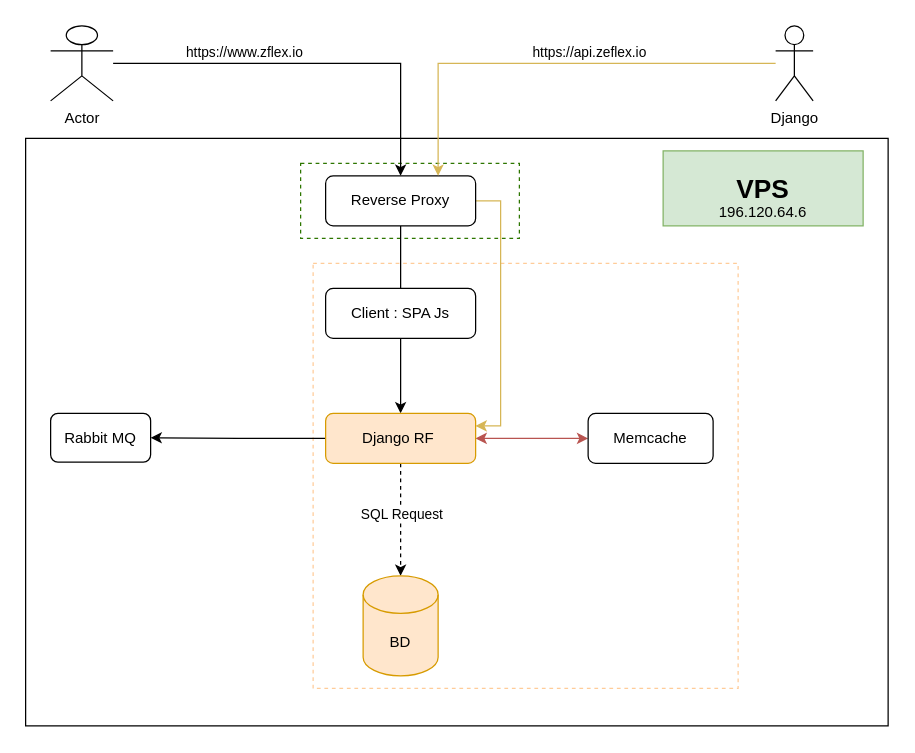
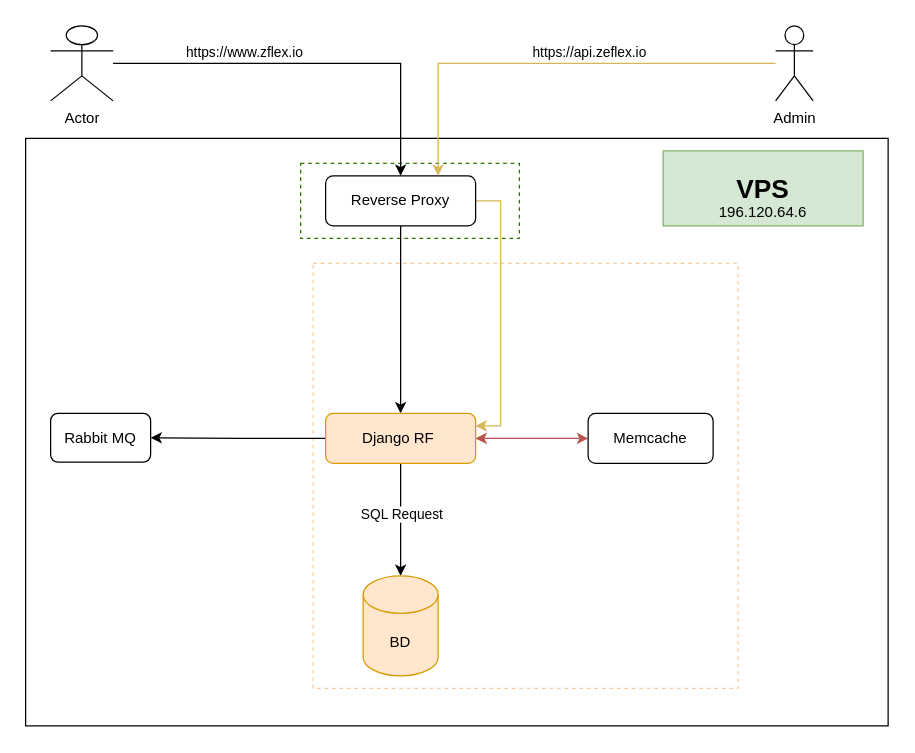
  <mxCell id="0" />
  <mxCell id="1" parent="0" />
  <mxCell id="2" value="" style="rounded=0;whiteSpace=wrap;html=1;align=center;" vertex="1" parent="1"><mxGeometry x="20" y="110" width="690" height="470" as="geometry" /></mxCell>
  <mxCell id="3" value="" style="rounded=0;whiteSpace=wrap;html=1;fontSize=11;align=center;fillColor=none;dashed=1;strokeColor=#FFCC99;" vertex="1" parent="1"><mxGeometry x="250" y="210" width="340" height="340" as="geometry" /></mxCell>
  <mxCell id="4" value="" style="rounded=0;whiteSpace=wrap;html=1;dashed=1;fontSize=11;strokeColor=#2D7600;fillColor=none;align=center;fontColor=#ffffff;" vertex="1" parent="1"><mxGeometry x="240" y="130" width="175" height="60" as="geometry" /></mxCell>
  <mxCell id="5" style="edgeStyle=orthogonalEdgeStyle;rounded=0;orthogonalLoop=1;jettySize=auto;html=1;" edge="1" parent="1" source="7" target="12"><mxGeometry relative="1" as="geometry"><Array as="points"><mxPoint x="320" y="280" /><mxPoint x="320" y="280" /></Array></mxGeometry></mxCell>
  <mxCell id="6" style="edgeStyle=orthogonalEdgeStyle;rounded=0;orthogonalLoop=1;jettySize=auto;html=1;entryX=1;entryY=0.25;entryDx=0;entryDy=0;fontSize=12;fillColor=#fff2cc;strokeColor=#d6b656;" edge="1" parent="1" source="7" target="12"><mxGeometry relative="1" as="geometry"><Array as="points"><mxPoint x="400" y="160" /><mxPoint x="400" y="340" /></Array></mxGeometry></mxCell>
  <mxCell id="7" value="Reverse Proxy" style="rounded=1;whiteSpace=wrap;html=1;" vertex="1" parent="1"><mxGeometry x="260" y="140" width="120" height="40" as="geometry" /></mxCell>
- <mxCell id="8" style="edgeStyle=orthogonalEdgeStyle;rounded=0;orthogonalLoop=1;jettySize=auto;html=1;dashed=1;" edge="1" parent="1" source="12" target="14"><mxGeometry relative="1" as="geometry"><Array as="points"><mxPoint x="320" y="494" /></Array></mxGeometry></mxCell>
+ <mxCell id="8" style="edgeStyle=orthogonalEdgeStyle;rounded=0;orthogonalLoop=1;jettySize=auto;html=1;" edge="1" parent="1" source="12" target="14"><mxGeometry relative="1" as="geometry"><Array as="points"><mxPoint x="320" y="494" /></Array></mxGeometry></mxCell>
  <mxCell id="9" value="SQL Request" style="edgeLabel;html=1;align=center;verticalAlign=middle;resizable=0;points=[];" vertex="1" connectable="0" parent="8"><mxGeometry x="-0.226" relative="1" as="geometry"><mxPoint y="5" as="offset" /></mxGeometry></mxCell>
  <mxCell id="10" style="edgeStyle=orthogonalEdgeStyle;rounded=0;orthogonalLoop=1;jettySize=auto;html=1;startArrow=classic;startFill=1;fillColor=#f8cecc;strokeColor=#b85450;" edge="1" parent="1" source="12" target="13"><mxGeometry relative="1" as="geometry" /></mxCell>
  <mxCell id="11" style="edgeStyle=orthogonalEdgeStyle;rounded=0;orthogonalLoop=1;jettySize=auto;html=1;entryX=1;entryY=0.5;entryDx=0;entryDy=0;" edge="1" parent="1" source="12" target="15"><mxGeometry relative="1" as="geometry" /></mxCell>
  <mxCell id="12" value="Django RF&amp;nbsp;" style="rounded=1;whiteSpace=wrap;html=1;fillColor=#ffe6cc;strokeColor=#d79b00;" vertex="1" parent="1"><mxGeometry x="260" y="330" width="120" height="40" as="geometry" /></mxCell>
  <mxCell id="13" value="Memcache" style="rounded=1;whiteSpace=wrap;html=1;" vertex="1" parent="1"><mxGeometry x="470" y="330" width="100" height="40" as="geometry" /></mxCell>
  <mxCell id="14" value="BD" style="shape=cylinder3;whiteSpace=wrap;html=1;boundedLbl=1;backgroundOutline=1;size=15;fillColor=#ffe6cc;strokeColor=#d79b00;" vertex="1" parent="1"><mxGeometry x="290" y="460" width="60" height="80" as="geometry" /></mxCell>
  <mxCell id="15" value="Rabbit MQ" style="rounded=1;whiteSpace=wrap;html=1;" vertex="1" parent="1"><mxGeometry x="40" y="330" width="80" height="39" as="geometry" /></mxCell>
  <mxCell id="16" style="edgeStyle=orthogonalEdgeStyle;rounded=0;orthogonalLoop=1;jettySize=auto;html=1;entryX=0.5;entryY=0;entryDx=0;entryDy=0;" edge="1" parent="1" source="18" target="7"><mxGeometry relative="1" as="geometry" /></mxCell>
  <mxCell id="17" value="https://www.zflex.io" style="edgeLabel;html=1;align=center;verticalAlign=middle;resizable=0;points=[];" vertex="1" connectable="0" parent="16"><mxGeometry x="-0.245" relative="1" as="geometry"><mxPoint x="-17" y="-10" as="offset" /></mxGeometry></mxCell>
  <mxCell id="18" value="Actor" style="shape=umlActor;verticalLabelPosition=bottom;verticalAlign=top;html=1;outlineConnect=0;" vertex="1" parent="1"><mxGeometry x="40" y="20" width="50" height="60" as="geometry" /></mxCell>
- <mxCell id="19" value="Client : SPA Js" style="rounded=1;whiteSpace=wrap;html=1;align=center;" vertex="1" parent="1"><mxGeometry x="260" y="230" width="120" height="40" as="geometry" /></mxCell>
  <mxCell id="20" style="edgeStyle=orthogonalEdgeStyle;rounded=0;orthogonalLoop=1;jettySize=auto;html=1;entryX=0.75;entryY=0;entryDx=0;entryDy=0;fontSize=12;fillColor=#fff2cc;strokeColor=#d6b656;" edge="1" parent="1" source="22" target="7"><mxGeometry relative="1" as="geometry" /></mxCell>
  <mxCell id="21" value="https://api.zeflex.io" style="edgeLabel;html=1;align=center;verticalAlign=middle;resizable=0;points=[];fontSize=11;" vertex="1" connectable="0" parent="20"><mxGeometry x="-0.161" y="-1" relative="1" as="geometry"><mxPoint x="1" y="-9" as="offset" /></mxGeometry></mxCell>
- <mxCell id="22" value="Django" style="shape=umlActor;verticalLabelPosition=bottom;verticalAlign=top;html=1;outlineConnect=0;fontSize=12;" vertex="1" parent="1"><mxGeometry x="620" y="20" width="30" height="60" as="geometry" /></mxCell>
+ <mxCell id="22" value="Admin" style="shape=umlActor;verticalLabelPosition=bottom;verticalAlign=top;html=1;outlineConnect=0;fontSize=12;" vertex="1" parent="1"><mxGeometry x="620" y="20" width="30" height="60" as="geometry" /></mxCell>
  <mxCell id="23" value="" style="group" vertex="1" connectable="0" parent="1"><mxGeometry x="530" y="120" width="160" height="60" as="geometry" /></mxCell>
  <mxCell id="24" value="VPS" style="text;html=1;strokeColor=#82b366;fillColor=#d5e8d4;align=center;verticalAlign=middle;whiteSpace=wrap;rounded=0;fontStyle=1;fontSize=21;" vertex="1" parent="23"><mxGeometry width="160" height="60" as="geometry" /></mxCell>
  <mxCell id="25" value="&lt;font style=&quot;font-size: 12px&quot;&gt;196.120.64.6&lt;/font&gt;" style="text;html=1;strokeColor=none;fillColor=none;align=center;verticalAlign=middle;whiteSpace=wrap;rounded=0;fontSize=21;" vertex="1" parent="23"><mxGeometry y="30" width="160" height="30" as="geometry" /></mxCell>
